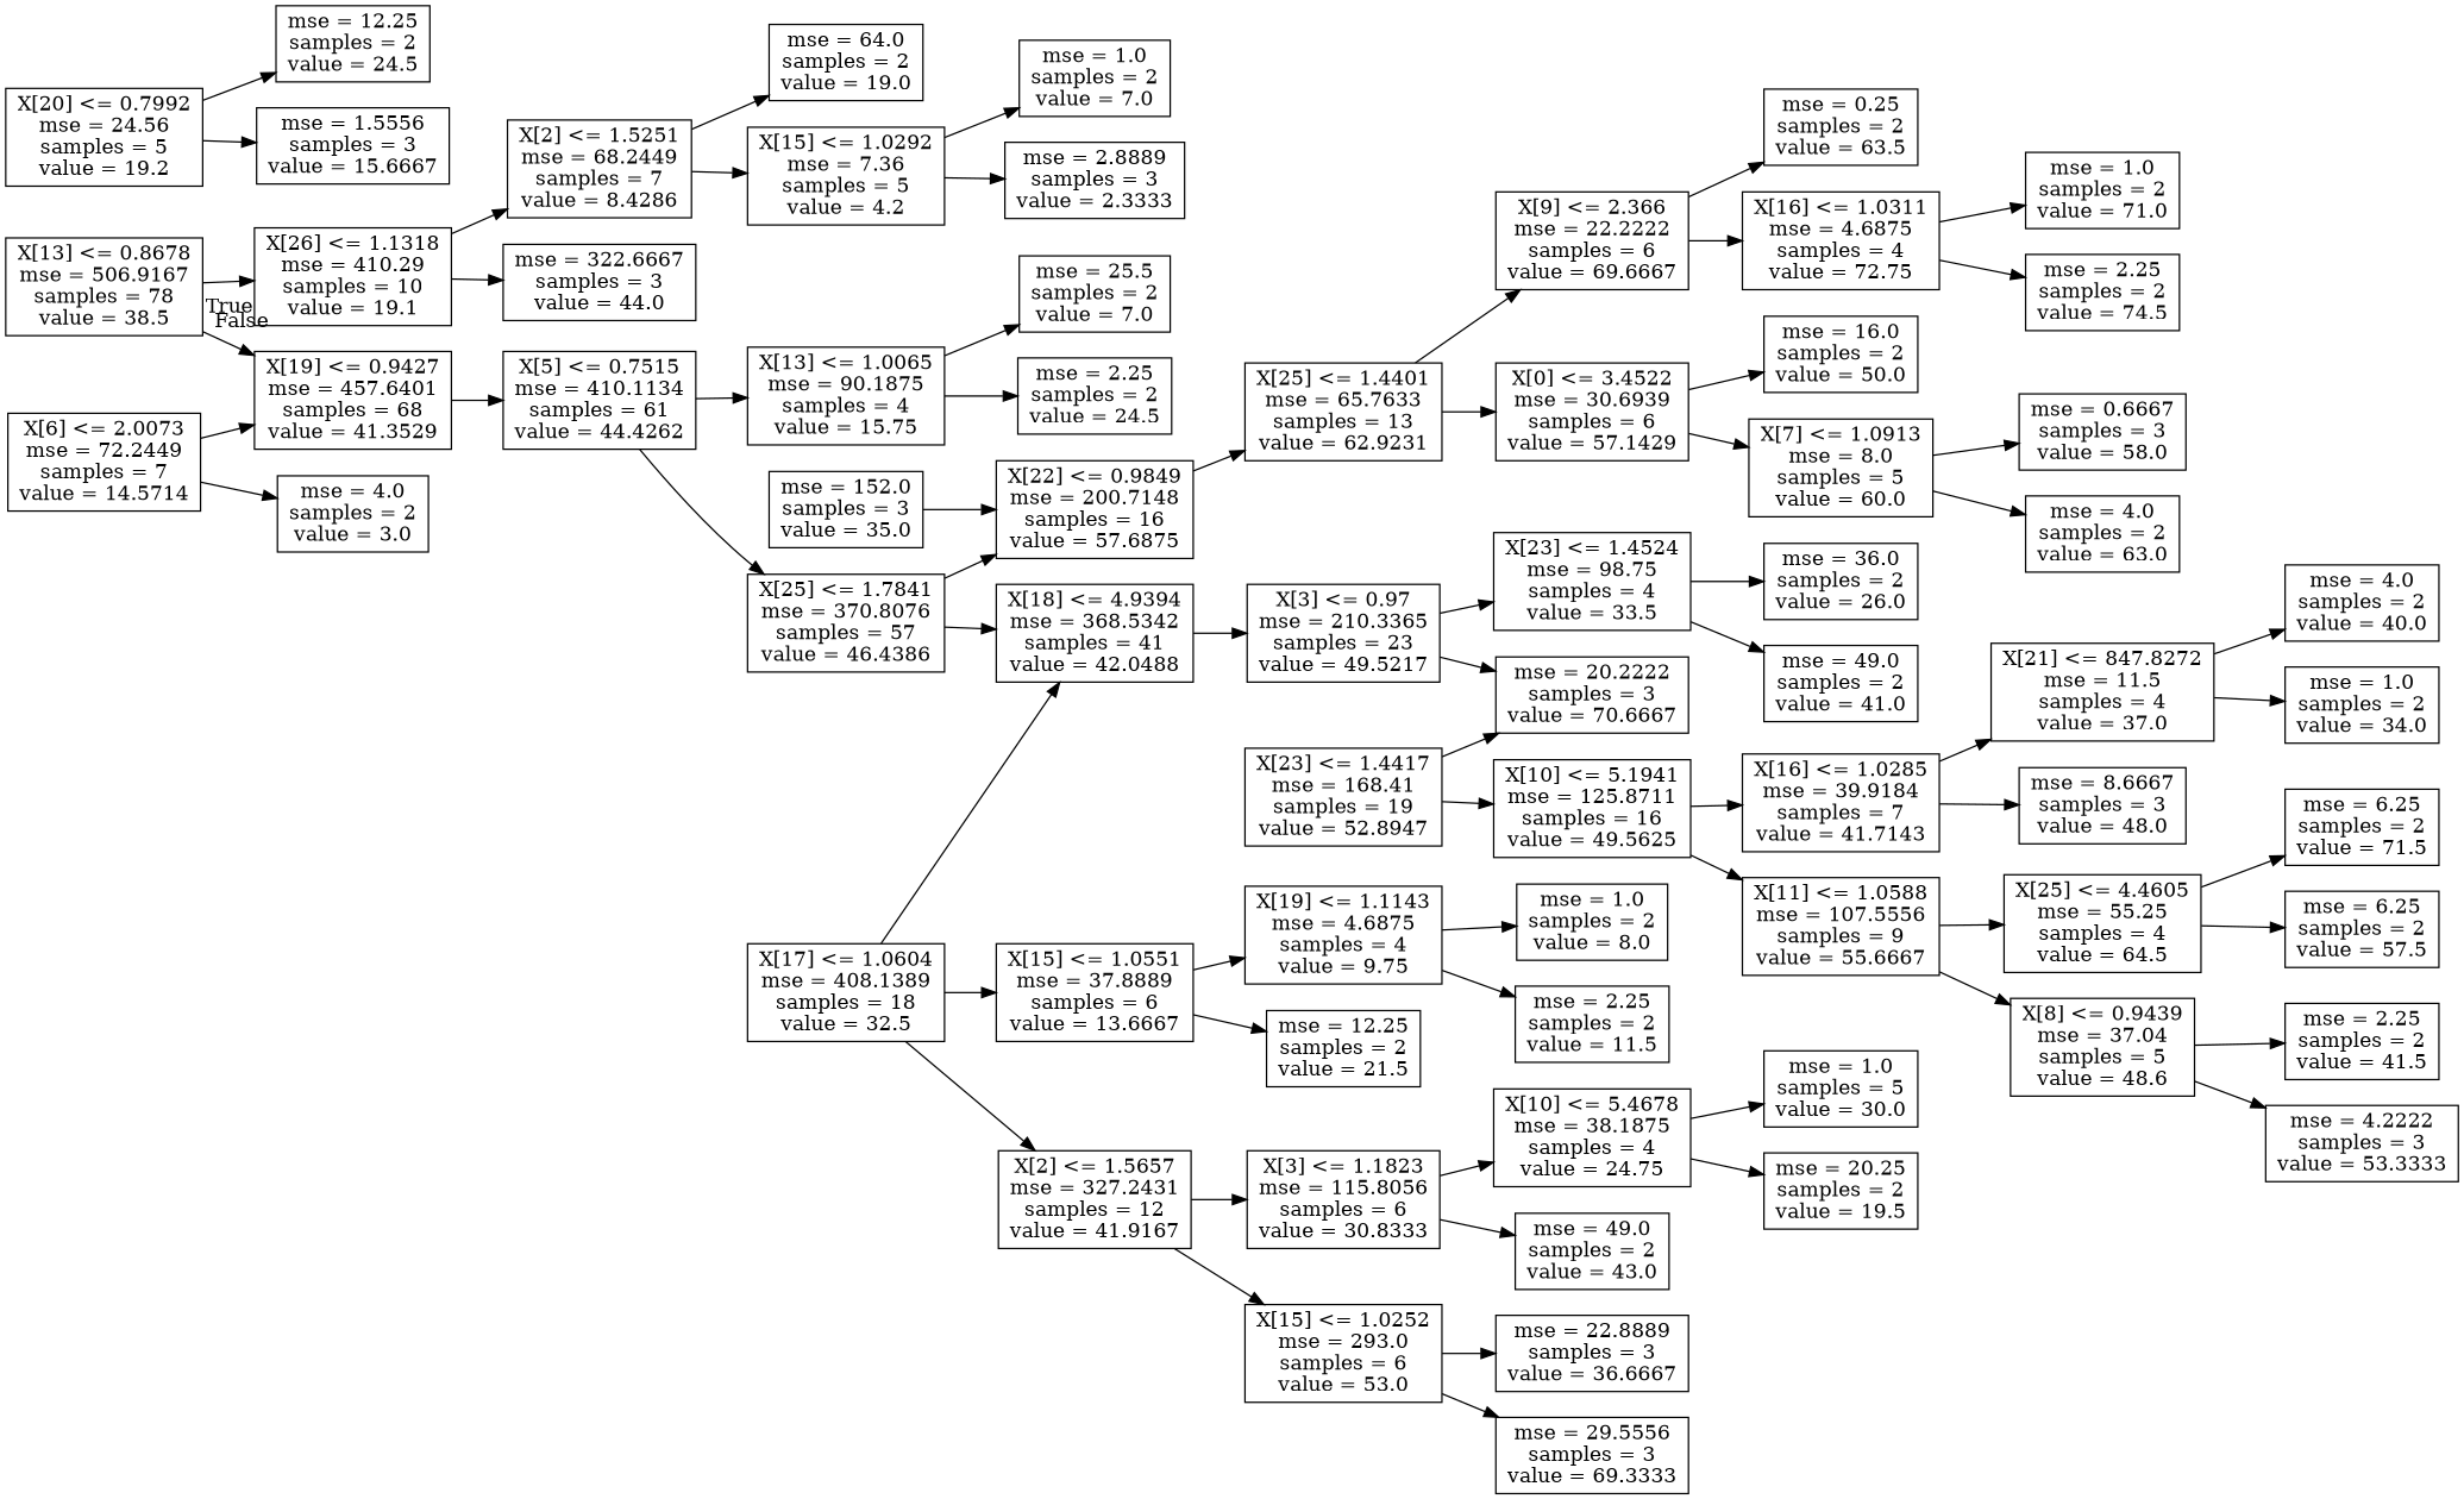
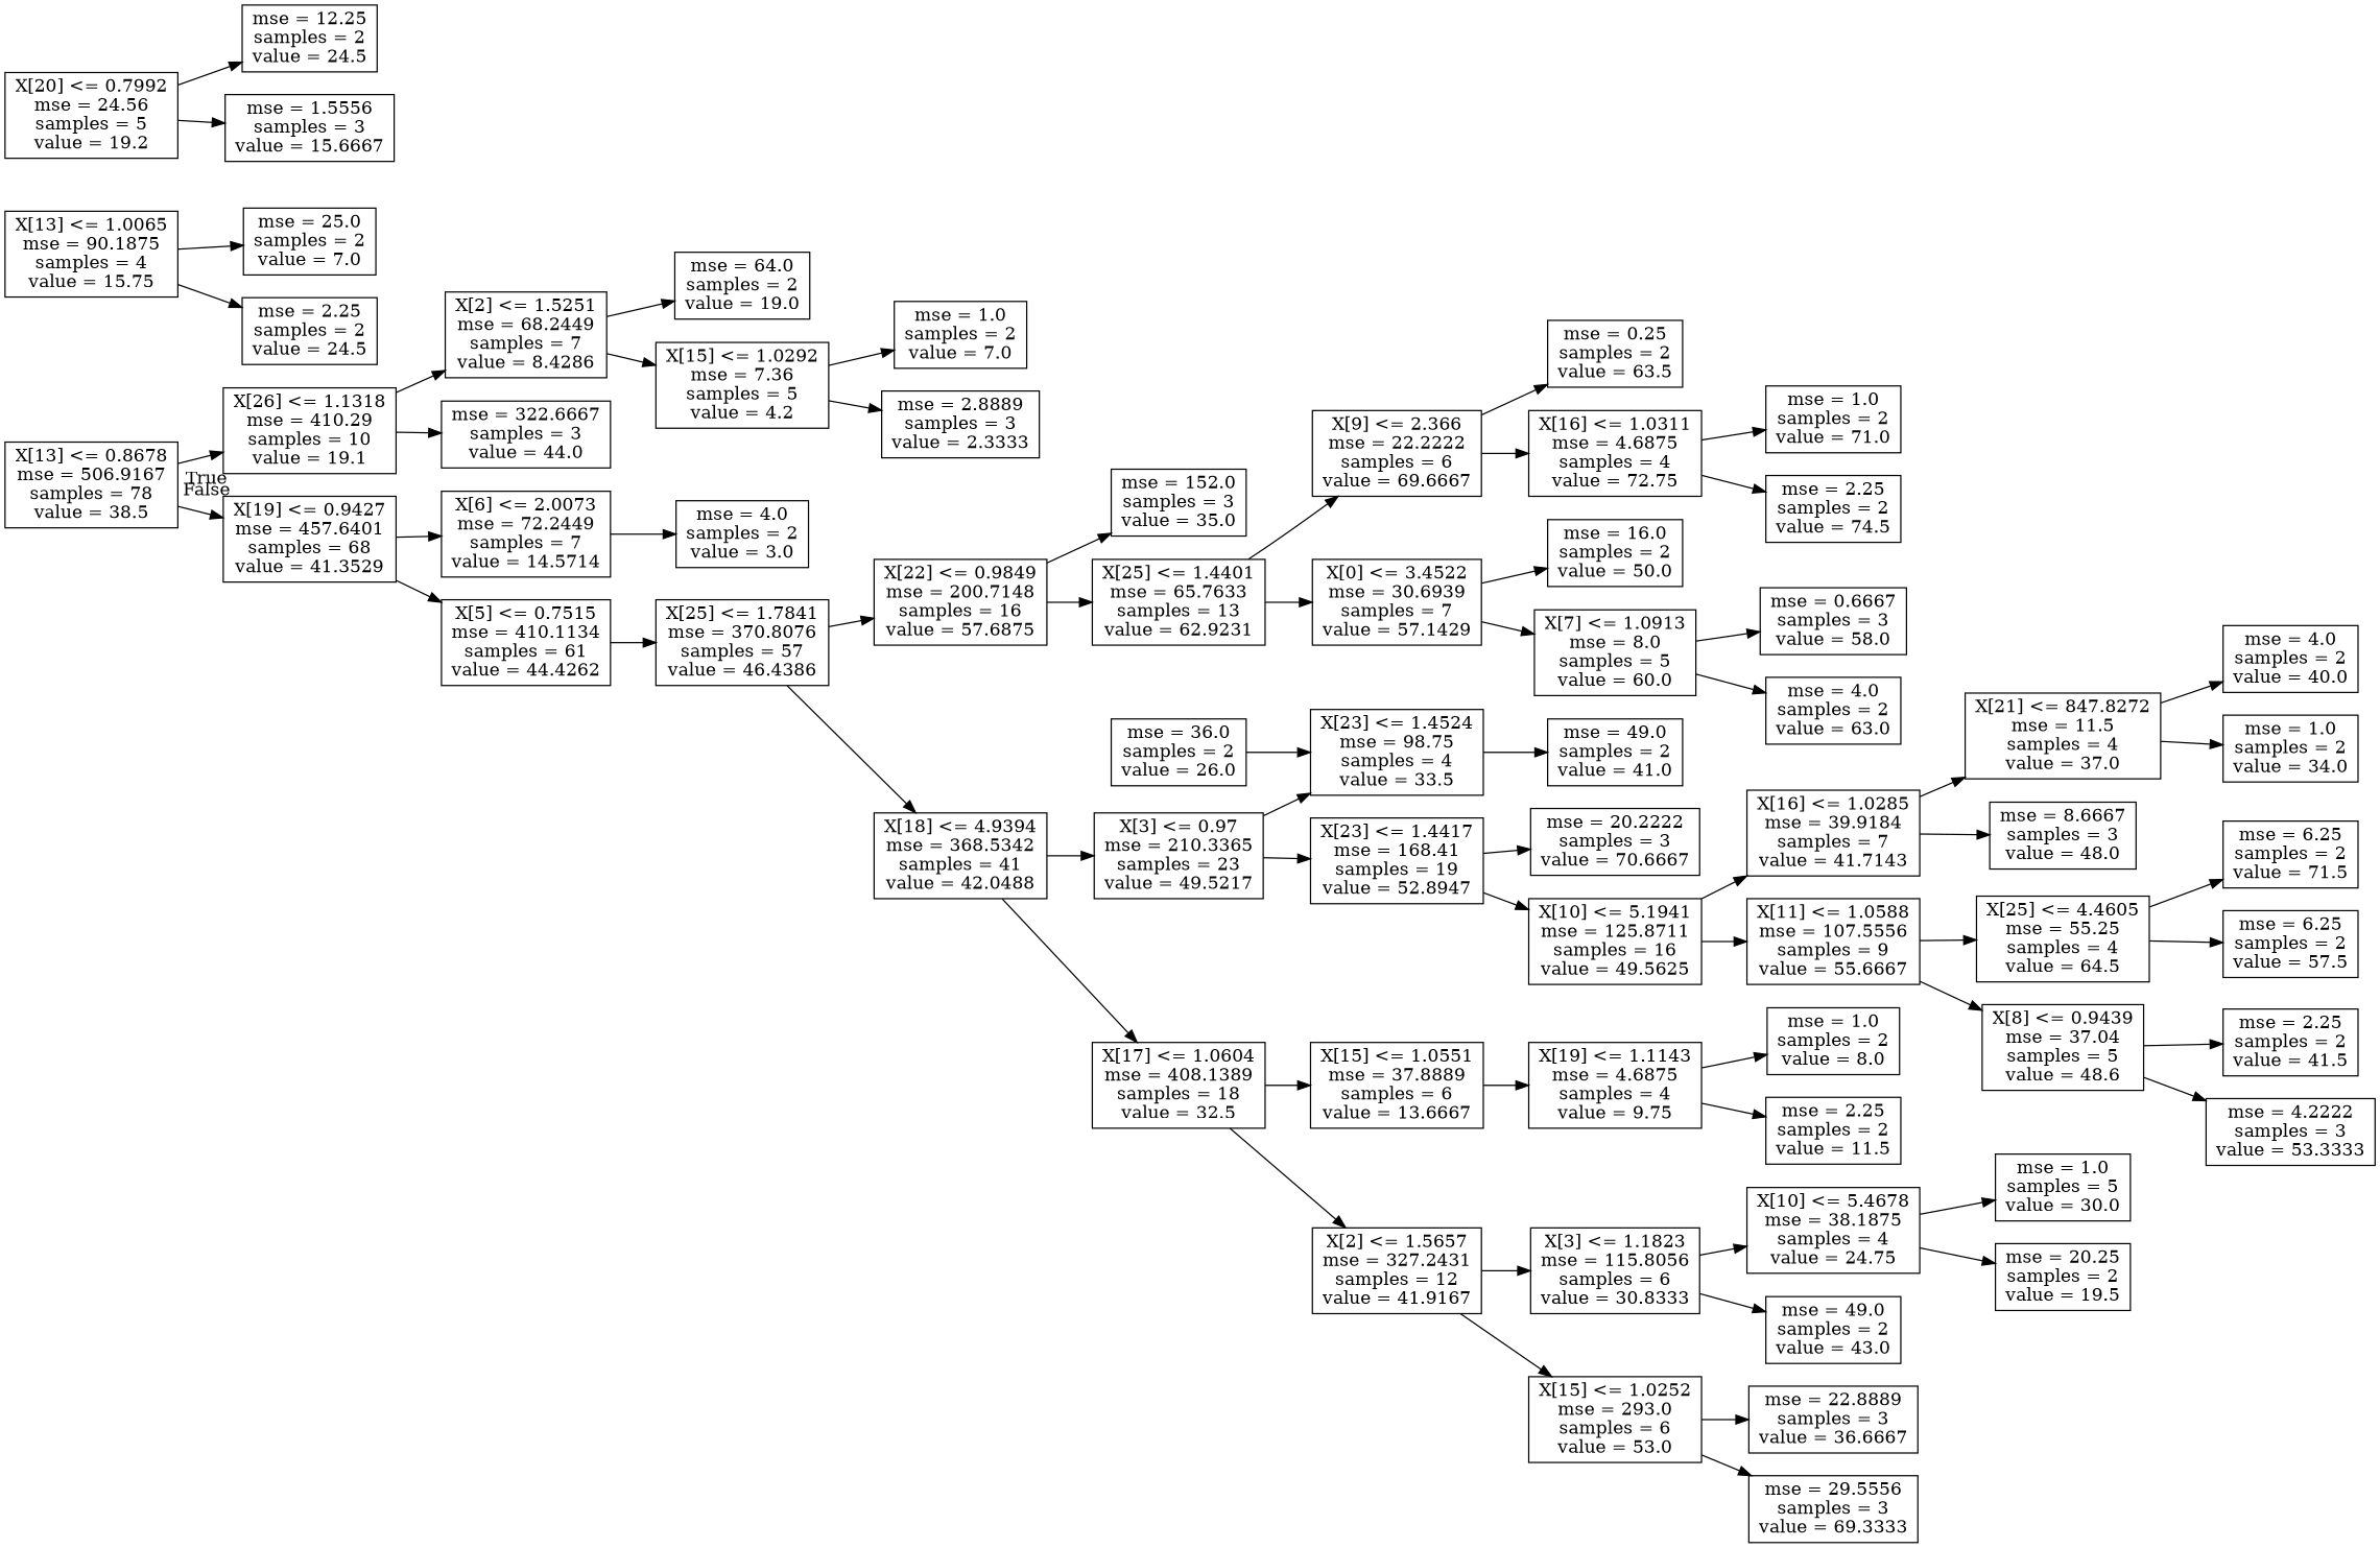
  digraph {
    rankdir=LR
    node [shape=box]
    n1 [label="X[13] <= 0.8678\nmse = 506.9167\nsamples = 78\nvalue = 38.5"]
    n2 [label="X[26] <= 1.1318\nmse = 410.29\nsamples = 10\nvalue = 19.1"]
    n3 [label="X[19] <= 0.9427\nmse = 457.6401\nsamples = 68\nvalue = 41.3529"]
    n4 [label="X[2] <= 1.5251\nmse = 68.2449\nsamples = 7\nvalue = 8.4286"]
    n5 [label="mse = 322.6667\nsamples = 3\nvalue = 44.0"]
    n6 [label="X[6] <= 2.0073\nmse = 72.2449\nsamples = 7\nvalue = 14.5714"]
    n7 [label="X[5] <= 0.7515\nmse = 410.1134\nsamples = 61\nvalue = 44.4262"]
    n8 [label="mse = 64.0\nsamples = 2\nvalue = 19.0"]
    n9 [label="X[15] <= 1.0292\nmse = 7.36\nsamples = 5\nvalue = 4.2"]
    n10 [label="mse = 1.0\nsamples = 2\nvalue = 7.0"]
    n11 [label="mse = 2.8889\nsamples = 3\nvalue = 2.3333"]
    n12 [label="mse = 4.0\nsamples = 2\nvalue = 3.0"]
    n13 [label="X[13] <= 1.0065\nmse = 90.1875\nsamples = 4\nvalue = 15.75"]
    n14 [label="X[25] <= 1.7841\nmse = 370.8076\nsamples = 57\nvalue = 46.4386"]
    n15 [label="X[20] <= 0.7992\nmse = 24.56\nsamples = 5\nvalue = 19.2"]
    n16 [label="mse = 12.25\nsamples = 2\nvalue = 24.5"]
    n17 [label="mse = 1.5556\nsamples = 3\nvalue = 15.6667"]
-   n18 [label="mse = 25.5\nsamples = 2\nvalue = 7.0"]
+   n18 [label="mse = 25.0\nsamples = 2\nvalue = 7.0"]
    n19 [label="mse = 2.25\nsamples = 2\nvalue = 24.5"]
    n20 [label="X[22] <= 0.9849\nmse = 200.7148\nsamples = 16\nvalue = 57.6875"]
    n21 [label="X[18] <= 4.9394\nmse = 368.5342\nsamples = 41\nvalue = 42.0488"]
    n22 [label="mse = 152.0\nsamples = 3\nvalue = 35.0"]
    n23 [label="X[25] <= 1.4401\nmse = 65.7633\nsamples = 13\nvalue = 62.9231"]
    n24 [label="X[3] <= 0.97\nmse = 210.3365\nsamples = 23\nvalue = 49.5217"]
    n25 [label="X[17] <= 1.0604\nmse = 408.1389\nsamples = 18\nvalue = 32.5"]
    n26 [label="X[9] <= 2.366\nmse = 22.2222\nsamples = 6\nvalue = 69.6667"]
-   n27 [label="X[0] <= 3.4522\nmse = 30.6939\nsamples = 6\nvalue = 57.1429"]
+   n27 [label="X[0] <= 3.4522\nmse = 30.6939\nsamples = 7\nvalue = 57.1429"]
    n28 [label="mse = 0.25\nsamples = 2\nvalue = 63.5"]
    n29 [label="X[16] <= 1.0311\nmse = 4.6875\nsamples = 4\nvalue = 72.75"]
    n30 [label="mse = 16.0\nsamples = 2\nvalue = 50.0"]
    n31 [label="X[7] <= 1.0913\nmse = 8.0\nsamples = 5\nvalue = 60.0"]
    n32 [label="mse = 1.0\nsamples = 2\nvalue = 71.0"]
    n33 [label="mse = 2.25\nsamples = 2\nvalue = 74.5"]
    n34 [label="mse = 0.6667\nsamples = 3\nvalue = 58.0"]
    n35 [label="mse = 4.0\nsamples = 2\nvalue = 63.0"]
    n36 [label="X[23] <= 1.4524\nmse = 98.75\nsamples = 4\nvalue = 33.5"]
    n37 [label="X[23] <= 1.4417\nmse = 168.41\nsamples = 19\nvalue = 52.8947"]
    n38 [label="X[15] <= 1.0551\nmse = 37.8889\nsamples = 6\nvalue = 13.6667"]
    n39 [label="X[2] <= 1.5657\nmse = 327.2431\nsamples = 12\nvalue = 41.9167"]
    n40 [label="mse = 36.0\nsamples = 2\nvalue = 26.0"]
    n41 [label="mse = 49.0\nsamples = 2\nvalue = 41.0"]
    n42 [label="mse = 20.2222\nsamples = 3\nvalue = 70.6667"]
    n43 [label="X[10] <= 5.1941\nmse = 125.8711\nsamples = 16\nvalue = 49.5625"]
    n44 [label="X[16] <= 1.0285\nmse = 39.9184\nsamples = 7\nvalue = 41.7143"]
    n45 [label="X[11] <= 1.0588\nmse = 107.5556\nsamples = 9\nvalue = 55.6667"]
    n46 [label="X[21] <= 847.8272\nmse = 11.5\nsamples = 4\nvalue = 37.0"]
    n47 [label="mse = 8.6667\nsamples = 3\nvalue = 48.0"]
    n48 [label="X[25] <= 4.4605\nmse = 55.25\nsamples = 4\nvalue = 64.5"]
    n49 [label="X[8] <= 0.9439\nmse = 37.04\nsamples = 5\nvalue = 48.6"]
    n50 [label="mse = 4.0\nsamples = 2\nvalue = 40.0"]
    n51 [label="mse = 1.0\nsamples = 2\nvalue = 34.0"]
    n52 [label="mse = 6.25\nsamples = 2\nvalue = 71.5"]
    n53 [label="mse = 6.25\nsamples = 2\nvalue = 57.5"]
    n54 [label="mse = 2.25\nsamples = 2\nvalue = 41.5"]
    n55 [label="mse = 4.2222\nsamples = 3\nvalue = 53.3333"]
    n56 [label="X[19] <= 1.1143\nmse = 4.6875\nsamples = 4\nvalue = 9.75"]
-   n57 [label="mse = 12.25\nsamples = 2\nvalue = 21.5"]
    n58 [label="X[3] <= 1.1823\nmse = 115.8056\nsamples = 6\nvalue = 30.8333"]
    n59 [label="X[15] <= 1.0252\nmse = 293.0\nsamples = 6\nvalue = 53.0"]
    n60 [label="mse = 1.0\nsamples = 2\nvalue = 8.0"]
    n61 [label="mse = 2.25\nsamples = 2\nvalue = 11.5"]
    n62 [label="X[10] <= 5.4678\nmse = 38.1875\nsamples = 4\nvalue = 24.75"]
    n63 [label="mse = 49.0\nsamples = 2\nvalue = 43.0"]
    n64 [label="mse = 22.8889\nsamples = 3\nvalue = 36.6667"]
    n65 [label="mse = 29.5556\nsamples = 3\nvalue = 69.3333"]
    n66 [label="mse = 1.0\nsamples = 5\nvalue = 30.0"]
    n67 [label="mse = 20.25\nsamples = 2\nvalue = 19.5"]
    n1 -> n2 [headlabel=True labelangle=45 labeldistance=2.5]
    n1 -> n3 [headlabel=False labelangle=-45 labeldistance=2.5]
    n2 -> n4
    n2 -> n5
-   n6 -> n3
+   n3 -> n6
    n3 -> n7
    n4 -> n8
    n4 -> n9
    n6 -> n12
-   n7 -> n13
    n7 -> n14
    n9 -> n10
    n9 -> n11
    n13 -> n18
    n13 -> n19
    n14 -> n20
    n14 -> n21
    n15 -> n16
    n15 -> n17
-   n22 -> n20
+   n20 -> n22
    n20 -> n23
    n21 -> n24
-   n25 -> n21
+   n21 -> n25
    n23 -> n26
    n23 -> n27
    n24 -> n36
-   n24 -> n42
+   n24 -> n37
    n25 -> n38
    n25 -> n39
    n26 -> n28
    n26 -> n29
    n27 -> n30
    n27 -> n31
    n29 -> n32
    n29 -> n33
    n31 -> n34
    n31 -> n35
-   n36 -> n40
+   n40 -> n36
    n36 -> n41
    n37 -> n42
    n37 -> n43
    n38 -> n56
-   n38 -> n57
    n39 -> n58
    n39 -> n59
    n43 -> n44
    n43 -> n45
    n44 -> n46
    n44 -> n47
    n45 -> n48
    n45 -> n49
    n46 -> n50
    n46 -> n51
    n48 -> n52
    n48 -> n53
    n49 -> n54
    n49 -> n55
    n56 -> n60
    n56 -> n61
    n58 -> n62
    n58 -> n63
    n59 -> n64
    n59 -> n65
    n62 -> n66
    n62 -> n67
  }
